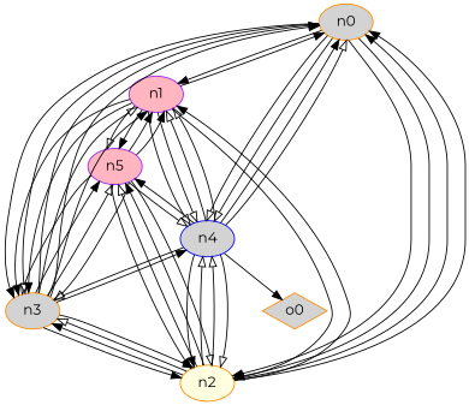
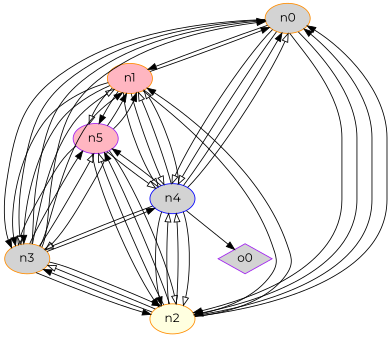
  digraph {
    fontname=Montserrat
    node [color=darkorange fillcolor=lightgrey fontname=Montserrat style=filled]
    edge [arrowhead=normal fontname=Montserrat]
    n1 [label=n0]
-   n2 [color=purple fillcolor=lightpink label=n1]
+   n2 [fillcolor=lightpink label=n1]
    n3 [fillcolor=lightyellow label=n2]
    n4 [label=n3]
    n5 [color=blue label=n4]
    n6 [color=purple fillcolor=lightpink label=n5]
-   n7 [label=o0 shape=diamond]
+   n7 [color=purple label=o0 shape=diamond]
    n1 -> n2
    n1 -> n3
    n1 -> n3
    n1 -> n4
    n1 -> n4 [arrowhead=onormal]
    n1 -> n5 [arrowhead=onormal]
    n1 -> n5 [arrowhead=onormal]
    n2 -> n1
    n2 -> n3 [arrowhead=onormal]
    n2 -> n4
    n2 -> n4
    n2 -> n5 [arrowhead=onormal]
    n2 -> n5 [arrowhead=onormal]
    n2 -> n6 [arrowhead=onormal]
    n2 -> n6
    n3 -> n1
    n3 -> n1
    n3 -> n2
    n3 -> n4
    n3 -> n4 [arrowhead=onormal]
    n3 -> n5 [arrowhead=onormal]
    n3 -> n5 [arrowhead=onormal]
    n3 -> n6 [arrowhead=onormal]
    n3 -> n6
    n4 -> n1
    n4 -> n1
    n4 -> n2 [arrowhead=onormal]
    n4 -> n2
    n4 -> n3
    n4 -> n3
    n4 -> n5
    n4 -> n6
    n4 -> n6 [arrowhead=onormal]
    n5 -> n1
    n5 -> n1 [arrowhead=onormal]
    n5 -> n2 [arrowhead=onormal]
    n5 -> n2 [arrowhead=onormal]
    n5 -> n3
    n5 -> n3 [arrowhead=onormal]
    n5 -> n4 [arrowhead=onormal]
    n5 -> n6
    n5 -> n7
    n6 -> n2
    n6 -> n2
    n6 -> n3
    n6 -> n3 [arrowhead=onormal]
    n6 -> n4 [arrowhead=onormal]
    n6 -> n4 [arrowhead=onormal]
    n6 -> n5 [arrowhead=onormal]
  }
